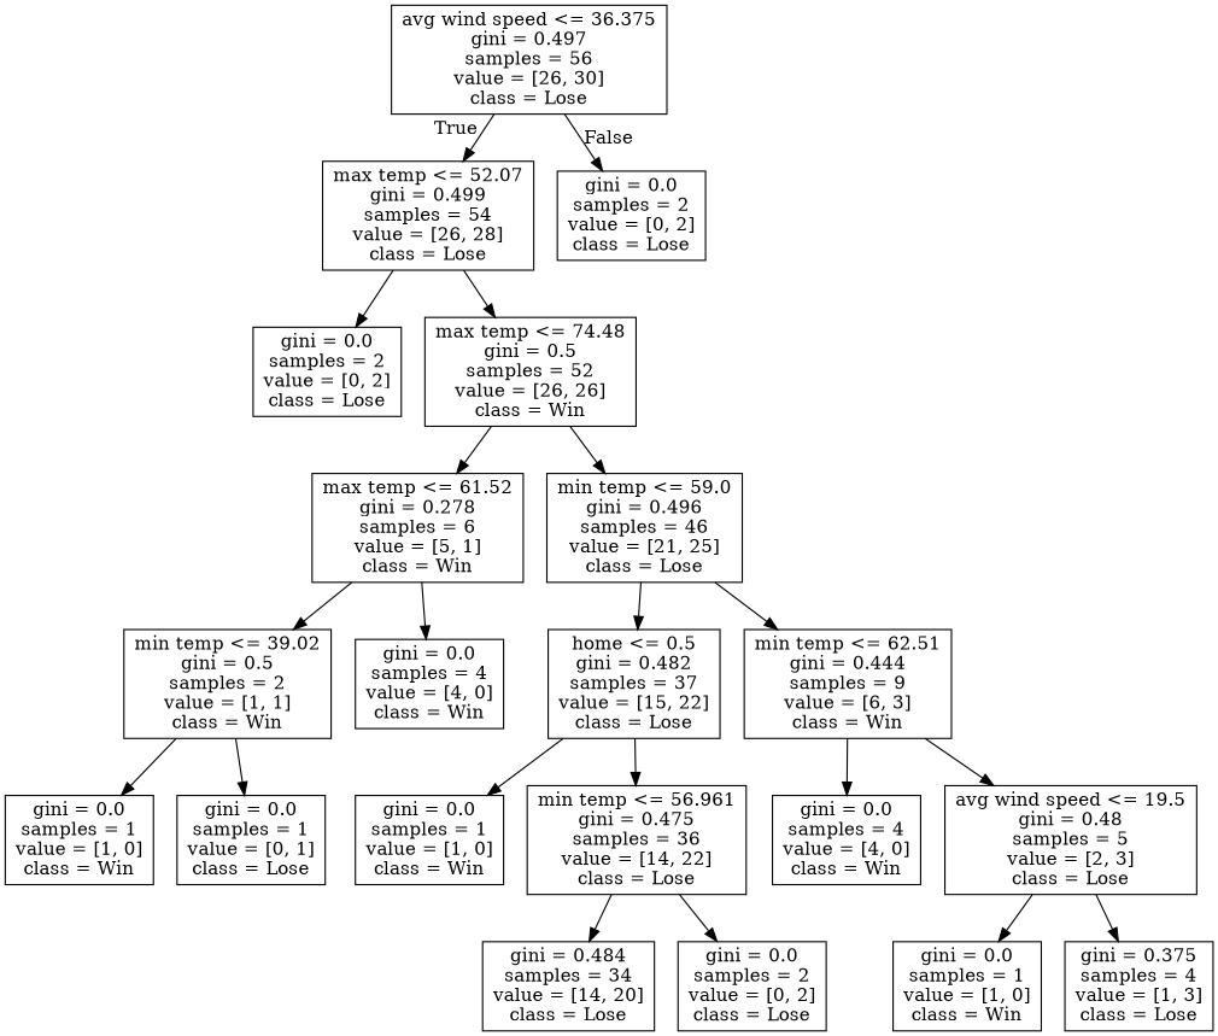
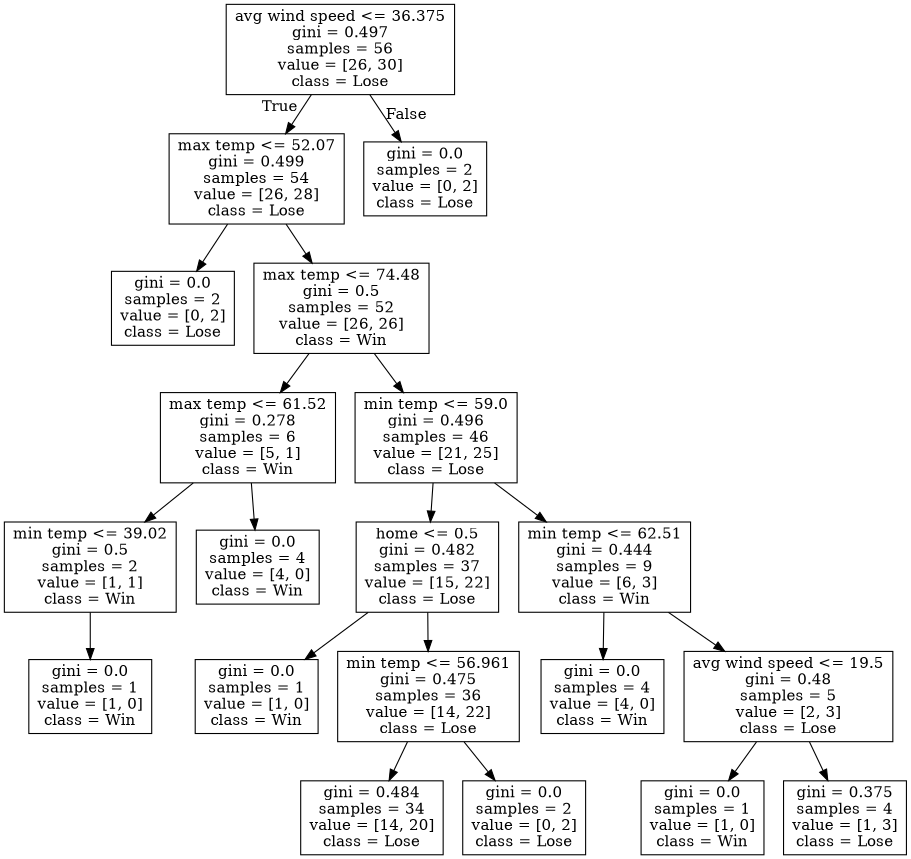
  digraph {
    node [shape=box]
    n1 [label="avg wind speed <= 36.375\ngini = 0.497\nsamples = 56\nvalue = [26, 30]\nclass = Lose"]
    n2 [label="max temp <= 52.07\ngini = 0.499\nsamples = 54\nvalue = [26, 28]\nclass = Lose"]
    n3 [label="gini = 0.0\nsamples = 2\nvalue = [0, 2]\nclass = Lose"]
    n4 [label="gini = 0.0\nsamples = 2\nvalue = [0, 2]\nclass = Lose"]
    n5 [label="max temp <= 74.48\ngini = 0.5\nsamples = 52\nvalue = [26, 26]\nclass = Win"]
    n6 [label="max temp <= 61.52\ngini = 0.278\nsamples = 6\nvalue = [5, 1]\nclass = Win"]
    n7 [label="min temp <= 59.0\ngini = 0.496\nsamples = 46\nvalue = [21, 25]\nclass = Lose"]
    n8 [label="min temp <= 39.02\ngini = 0.5\nsamples = 2\nvalue = [1, 1]\nclass = Win"]
    n9 [label="gini = 0.0\nsamples = 4\nvalue = [4, 0]\nclass = Win"]
    n10 [label="gini = 0.0\nsamples = 1\nvalue = [1, 0]\nclass = Win"]
-   n11 [label="gini = 0.0\nsamples = 1\nvalue = [0, 1]\nclass = Lose"]
    n12 [label="home <= 0.5\ngini = 0.482\nsamples = 37\nvalue = [15, 22]\nclass = Lose"]
    n13 [label="min temp <= 62.51\ngini = 0.444\nsamples = 9\nvalue = [6, 3]\nclass = Win"]
    n14 [label="gini = 0.0\nsamples = 1\nvalue = [1, 0]\nclass = Win"]
    n15 [label="min temp <= 56.961\ngini = 0.475\nsamples = 36\nvalue = [14, 22]\nclass = Lose"]
    n16 [label="gini = 0.484\nsamples = 34\nvalue = [14, 20]\nclass = Lose"]
    n17 [label="gini = 0.0\nsamples = 2\nvalue = [0, 2]\nclass = Lose"]
    n18 [label="gini = 0.0\nsamples = 4\nvalue = [4, 0]\nclass = Win"]
    n19 [label="avg wind speed <= 19.5\ngini = 0.48\nsamples = 5\nvalue = [2, 3]\nclass = Lose"]
    n20 [label="gini = 0.0\nsamples = 1\nvalue = [1, 0]\nclass = Win"]
    n21 [label="gini = 0.375\nsamples = 4\nvalue = [1, 3]\nclass = Lose"]
    n1 -> n2 [headlabel=True labelangle=45 labeldistance=2.5]
    n1 -> n3 [headlabel=False labelangle=-45 labeldistance=2.5]
    n2 -> n4
    n2 -> n5
    n5 -> n6
    n5 -> n7
    n6 -> n8
    n6 -> n9
    n7 -> n12
    n7 -> n13
    n8 -> n10
-   n8 -> n11
    n12 -> n14
    n12 -> n15
    n13 -> n18
    n13 -> n19
    n15 -> n16
    n15 -> n17
    n19 -> n20
    n19 -> n21
  }
